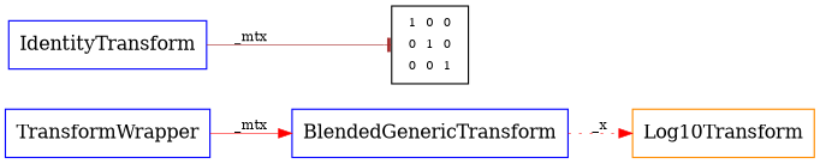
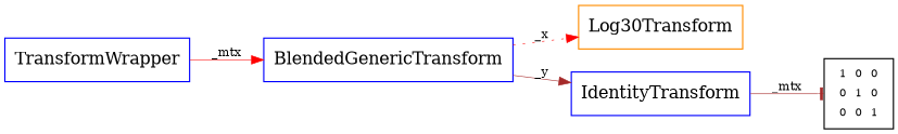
  digraph {
    rankdir=LR
    node [color=blue fillcolor=white shape=record style=filled]
    edge [arrowhead=normal color=red fontsize=10 penwidth=0.5 style=solid]
    n1 [label=TransformWrapper]
    n2 [label=BlendedGenericTransform]
-   n3 [color=darkorange label=Log10Transform]
+   n3 [color=darkorange label=Log30Transform]
    n4 [label=IdentityTransform]
    n5 [fontsize=9 label=<<table border="0"><tr><td>1</td><td>0</td><td>0</td></tr><tr><td>0</td><td>1</td><td>0</td></tr><tr><td>0</td><td>0</td><td>1</td></tr></table>> color=""]
    n1 -> n2 [label=_mtx]
    n2 -> n3 [label=_x style=dotted]
+   n2 -> n4 [color=brown label=_y]
    n4 -> n5 [arrowhead=tee color=brown label=_mtx]
  }
